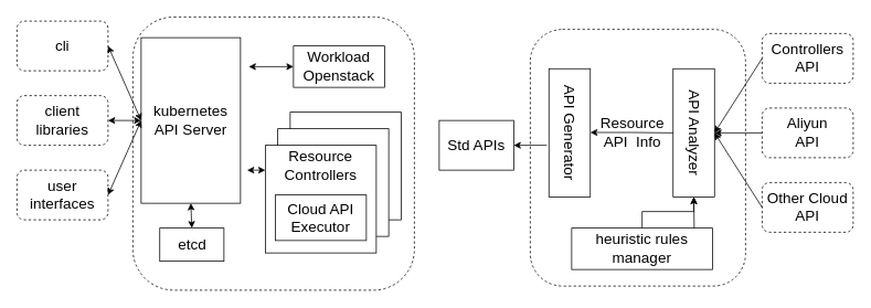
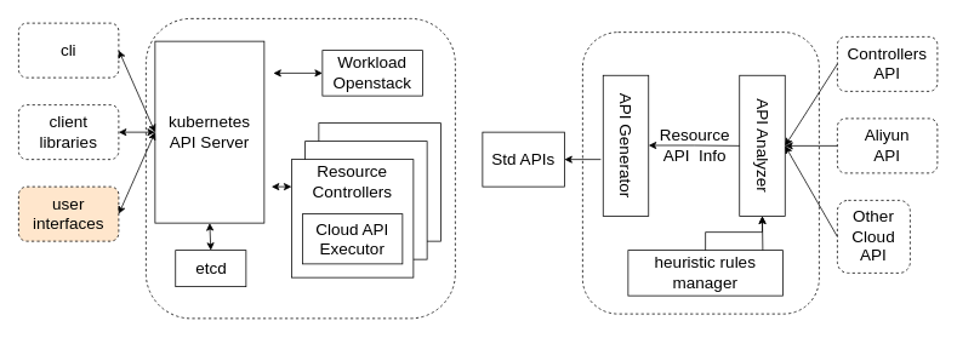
  <mxCell id="0" />
  <mxCell id="1" parent="0" />
  <mxCell id="2" value="" style="rounded=1;whiteSpace=wrap;html=1;dashed=1;" parent="1" vertex="1"><mxGeometry x="160" y="20" width="340" height="330" as="geometry" /></mxCell>
  <mxCell id="3" value="&lt;font style=&quot;font-size: 18px;&quot;&gt;kubernetes&lt;br&gt;API Server&lt;/font&gt;" style="rounded=0;whiteSpace=wrap;html=1;" parent="1" vertex="1"><mxGeometry x="170" y="45" width="120" height="200" as="geometry" /></mxCell>
  <mxCell id="4" value="&lt;font style=&quot;font-size: 18px;&quot;&gt;etcd&lt;/font&gt;" style="rounded=0;whiteSpace=wrap;html=1;" parent="1" vertex="1"><mxGeometry x="192.5" y="275" width="77.5" height="40" as="geometry" /></mxCell>
  <mxCell id="5" value="cli" style="rounded=1;whiteSpace=wrap;html=1;fontSize=18;dashed=1;" parent="1" vertex="1"><mxGeometry x="20" y="25" width="110" height="60" as="geometry" /></mxCell>
  <mxCell id="6" value="client libraries" style="rounded=1;whiteSpace=wrap;html=1;fontSize=18;dashed=1;" parent="1" vertex="1"><mxGeometry x="20" y="115" width="110" height="60" as="geometry" /></mxCell>
- <mxCell id="7" value="user interfaces" style="rounded=1;whiteSpace=wrap;html=1;fontSize=18;dashed=1;" parent="1" vertex="1"><mxGeometry x="20" y="205" width="110" height="60" as="geometry" /></mxCell>
+ <mxCell id="7" value="user interfaces" style="rounded=1;whiteSpace=wrap;html=1;fontSize=18;dashed=1;fillColor=#ffe6cc;" parent="1" vertex="1"><mxGeometry x="20" y="205" width="110" height="60" as="geometry" /></mxCell>
  <mxCell id="8" value="" style="endArrow=classic;startArrow=classic;html=1;rounded=0;fontSize=18;exitX=1;exitY=0.5;exitDx=0;exitDy=0;entryX=0;entryY=0.5;entryDx=0;entryDy=0;" parent="1" source="5" target="3" edge="1"><mxGeometry width="50" height="50" relative="1" as="geometry"><mxPoint x="330" y="195" as="sourcePoint" /><mxPoint x="380" y="145" as="targetPoint" /></mxGeometry></mxCell>
  <mxCell id="9" value="" style="endArrow=classic;startArrow=classic;html=1;rounded=0;fontSize=18;exitX=1;exitY=0.5;exitDx=0;exitDy=0;entryX=0;entryY=0.5;entryDx=0;entryDy=0;" parent="1" source="6" target="3" edge="1"><mxGeometry width="50" height="50" relative="1" as="geometry"><mxPoint x="100" y="195" as="sourcePoint" /><mxPoint x="150" y="145" as="targetPoint" /></mxGeometry></mxCell>
  <mxCell id="10" value="" style="endArrow=classic;startArrow=classic;html=1;rounded=0;fontSize=18;exitX=1;exitY=0.5;exitDx=0;exitDy=0;entryX=0;entryY=0.5;entryDx=0;entryDy=0;" parent="1" source="7" target="3" edge="1"><mxGeometry width="50" height="50" relative="1" as="geometry"><mxPoint x="330" y="195" as="sourcePoint" /><mxPoint x="380" y="145" as="targetPoint" /></mxGeometry></mxCell>
  <mxCell id="11" value="" style="endArrow=classic;startArrow=classic;html=1;rounded=0;fontSize=18;exitX=0.5;exitY=0;exitDx=0;exitDy=0;entryX=0.5;entryY=1;entryDx=0;entryDy=0;" parent="1" source="4" target="3" edge="1"><mxGeometry width="50" height="50" relative="1" as="geometry"><mxPoint x="330" y="195" as="sourcePoint" /><mxPoint x="380" y="145" as="targetPoint" /></mxGeometry></mxCell>
  <mxCell id="12" value="Std APIs" style="rounded=0;whiteSpace=wrap;html=1;fontSize=18;" parent="1" vertex="1"><mxGeometry x="530" y="145" width="90" height="60" as="geometry" /></mxCell>
  <mxCell id="13" value="" style="rounded=1;whiteSpace=wrap;html=1;dashed=1;" parent="1" vertex="1"><mxGeometry x="640" y="35" width="260" height="310" as="geometry" /></mxCell>
  <mxCell id="14" value="API Generator" style="rounded=0;whiteSpace=wrap;html=1;labelBackgroundColor=none;fontSize=18;fillColor=none;rotation=90;" parent="1" vertex="1"><mxGeometry x="610" y="135" width="155" height="50" as="geometry" /></mxCell>
  <mxCell id="15" value="API Analyzer" style="rounded=0;whiteSpace=wrap;html=1;labelBackgroundColor=none;fontSize=18;fillColor=none;rotation=90;" parent="1" vertex="1"><mxGeometry x="760" y="135" width="155" height="50" as="geometry" /></mxCell>
  <mxCell id="16" value="" style="endArrow=classic;html=1;rounded=0;exitX=0.5;exitY=1;exitDx=0;exitDy=0;entryX=1;entryY=0.5;entryDx=0;entryDy=0;" parent="1" source="15" edge="1"><mxGeometry width="50" height="50" relative="1" as="geometry"><mxPoint x="812.5" y="159.5" as="sourcePoint" /><mxPoint x="712.5" y="159.5" as="targetPoint" /><Array as="points"><mxPoint x="762.5" y="159.5" /></Array></mxGeometry></mxCell>
  <mxCell id="17" value="&lt;font style=&quot;font-size: 18px;&quot;&gt;Resource &lt;br&gt;API&amp;nbsp; Info&lt;/font&gt;" style="edgeLabel;html=1;align=center;verticalAlign=middle;resizable=0;points=[];fillColor=none;labelBackgroundColor=none;" parent="16" vertex="1" connectable="0"><mxGeometry x="-0.196" y="-8" relative="1" as="geometry"><mxPoint x="-10" y="8" as="offset" /></mxGeometry></mxCell>
  <mxCell id="18" value="" style="edgeStyle=orthogonalEdgeStyle;rounded=0;orthogonalLoop=1;jettySize=auto;html=1;fontSize=18;" parent="1" source="19" target="15" edge="1"><mxGeometry relative="1" as="geometry" /></mxCell>
  <mxCell id="19" value="heuristic rules manager" style="rounded=0;whiteSpace=wrap;html=1;labelBackgroundColor=none;fontSize=18;fillColor=none;" parent="1" vertex="1"><mxGeometry x="690" y="275" width="170" height="50" as="geometry" /></mxCell>
  <mxCell id="20" value="" style="endArrow=classic;html=1;rounded=0;fontSize=18;entryX=1;entryY=0.5;entryDx=0;entryDy=0;" parent="1" target="15" edge="1"><mxGeometry width="50" height="50" relative="1" as="geometry"><mxPoint x="838" y="275" as="sourcePoint" /><mxPoint x="582.5" y="125" as="targetPoint" /></mxGeometry></mxCell>
  <mxCell id="21" value="Workload&lt;br&gt;Openstack" style="rounded=0;whiteSpace=wrap;html=1;fontSize=18;" parent="1" vertex="1"><mxGeometry x="354" y="55" width="110" height="50" as="geometry" /></mxCell>
  <mxCell id="22" value="" style="endArrow=classic;startArrow=classic;html=1;rounded=0;fontSize=18;exitX=0;exitY=0.5;exitDx=0;exitDy=0;" parent="1" source="21" edge="1"><mxGeometry width="50" height="50" relative="1" as="geometry"><mxPoint x="340" y="185" as="sourcePoint" /><mxPoint x="300" y="80" as="targetPoint" /></mxGeometry></mxCell>
  <mxCell id="23" value="" style="group" parent="1" vertex="1" connectable="0"><mxGeometry x="320" y="135" width="164" height="170" as="geometry" /></mxCell>
  <mxCell id="24" value="" style="rounded=0;whiteSpace=wrap;html=1;fontSize=18;" parent="23" vertex="1"><mxGeometry x="30" width="134" height="130" as="geometry" /></mxCell>
  <mxCell id="25" value="" style="rounded=0;whiteSpace=wrap;html=1;fontSize=18;" parent="23" vertex="1"><mxGeometry x="15" y="20" width="134" height="130" as="geometry" /></mxCell>
  <mxCell id="26" value="" style="rounded=0;whiteSpace=wrap;html=1;fontSize=18;" parent="23" vertex="1"><mxGeometry y="40" width="134" height="130" as="geometry" /></mxCell>
  <mxCell id="27" value="Resource&lt;br&gt;Controllers" style="text;html=1;strokeColor=none;fillColor=none;align=center;verticalAlign=middle;whiteSpace=wrap;rounded=0;labelBackgroundColor=none;fontSize=18;" parent="23" vertex="1"><mxGeometry x="37" y="50" width="60" height="30" as="geometry" /></mxCell>
  <mxCell id="28" value="Cloud API Executor" style="rounded=0;whiteSpace=wrap;html=1;fontSize=18;" parent="23" vertex="1"><mxGeometry x="12" y="100" width="110" height="55" as="geometry" /></mxCell>
  <mxCell id="29" value="" style="endArrow=classic;startArrow=classic;html=1;rounded=0;fontSize=18;" parent="1" edge="1"><mxGeometry width="50" height="50" relative="1" as="geometry"><mxPoint x="320" y="205" as="sourcePoint" /><mxPoint x="298" y="205" as="targetPoint" /></mxGeometry></mxCell>
  <mxCell id="30" value="" style="endArrow=classic;html=1;rounded=0;fontSize=18;entryX=1;entryY=0.5;entryDx=0;entryDy=0;" parent="1" target="12" edge="1"><mxGeometry width="50" height="50" relative="1" as="geometry"><mxPoint x="660" y="175" as="sourcePoint" /><mxPoint x="600" y="115" as="targetPoint" /></mxGeometry></mxCell>
  <mxCell id="31" value="Controllers API" style="rounded=1;whiteSpace=wrap;html=1;fontSize=18;dashed=1;" parent="1" vertex="1"><mxGeometry x="920" y="40" width="110" height="60" as="geometry" /></mxCell>
  <mxCell id="32" value="Aliyun&lt;br&gt;API" style="rounded=1;whiteSpace=wrap;html=1;fontSize=18;dashed=1;" parent="1" vertex="1"><mxGeometry x="920" y="130" width="110" height="60" as="geometry" /></mxCell>
- <mxCell id="33" value="Other Cloud&lt;br&gt;API" style="rounded=1;whiteSpace=wrap;html=1;fontSize=18;dashed=1;" parent="1" vertex="1"><mxGeometry x="920" y="220" width="110" height="60" as="geometry" /></mxCell>
+ <mxCell id="33" value="Other Cloud&lt;br&gt;API" style="rounded=1;whiteSpace=wrap;html=1;fontSize=18;dashed=1;" parent="1" vertex="1"><mxGeometry x="920" y="220" width="80" height="80" as="geometry" /></mxCell>
  <mxCell id="34" value="" style="endArrow=classic;html=1;rounded=0;fontSize=18;exitX=0;exitY=0.5;exitDx=0;exitDy=0;entryX=0.5;entryY=0;entryDx=0;entryDy=0;" parent="1" source="31" target="15" edge="1"><mxGeometry width="50" height="50" relative="1" as="geometry"><mxPoint x="530" y="175" as="sourcePoint" /><mxPoint x="580" y="125" as="targetPoint" /></mxGeometry></mxCell>
  <mxCell id="35" value="" style="endArrow=classic;html=1;rounded=0;fontSize=18;entryX=0.5;entryY=0;entryDx=0;entryDy=0;exitX=0;exitY=0.5;exitDx=0;exitDy=0;" parent="1" source="32" target="15" edge="1"><mxGeometry width="50" height="50" relative="1" as="geometry"><mxPoint x="530" y="175" as="sourcePoint" /><mxPoint x="580" y="125" as="targetPoint" /></mxGeometry></mxCell>
  <mxCell id="36" value="" style="endArrow=classic;html=1;rounded=0;fontSize=18;exitX=0;exitY=0.5;exitDx=0;exitDy=0;entryX=0.5;entryY=0;entryDx=0;entryDy=0;" parent="1" source="33" target="15" edge="1"><mxGeometry width="50" height="50" relative="1" as="geometry"><mxPoint x="530" y="175" as="sourcePoint" /><mxPoint x="580" y="125" as="targetPoint" /></mxGeometry></mxCell>
